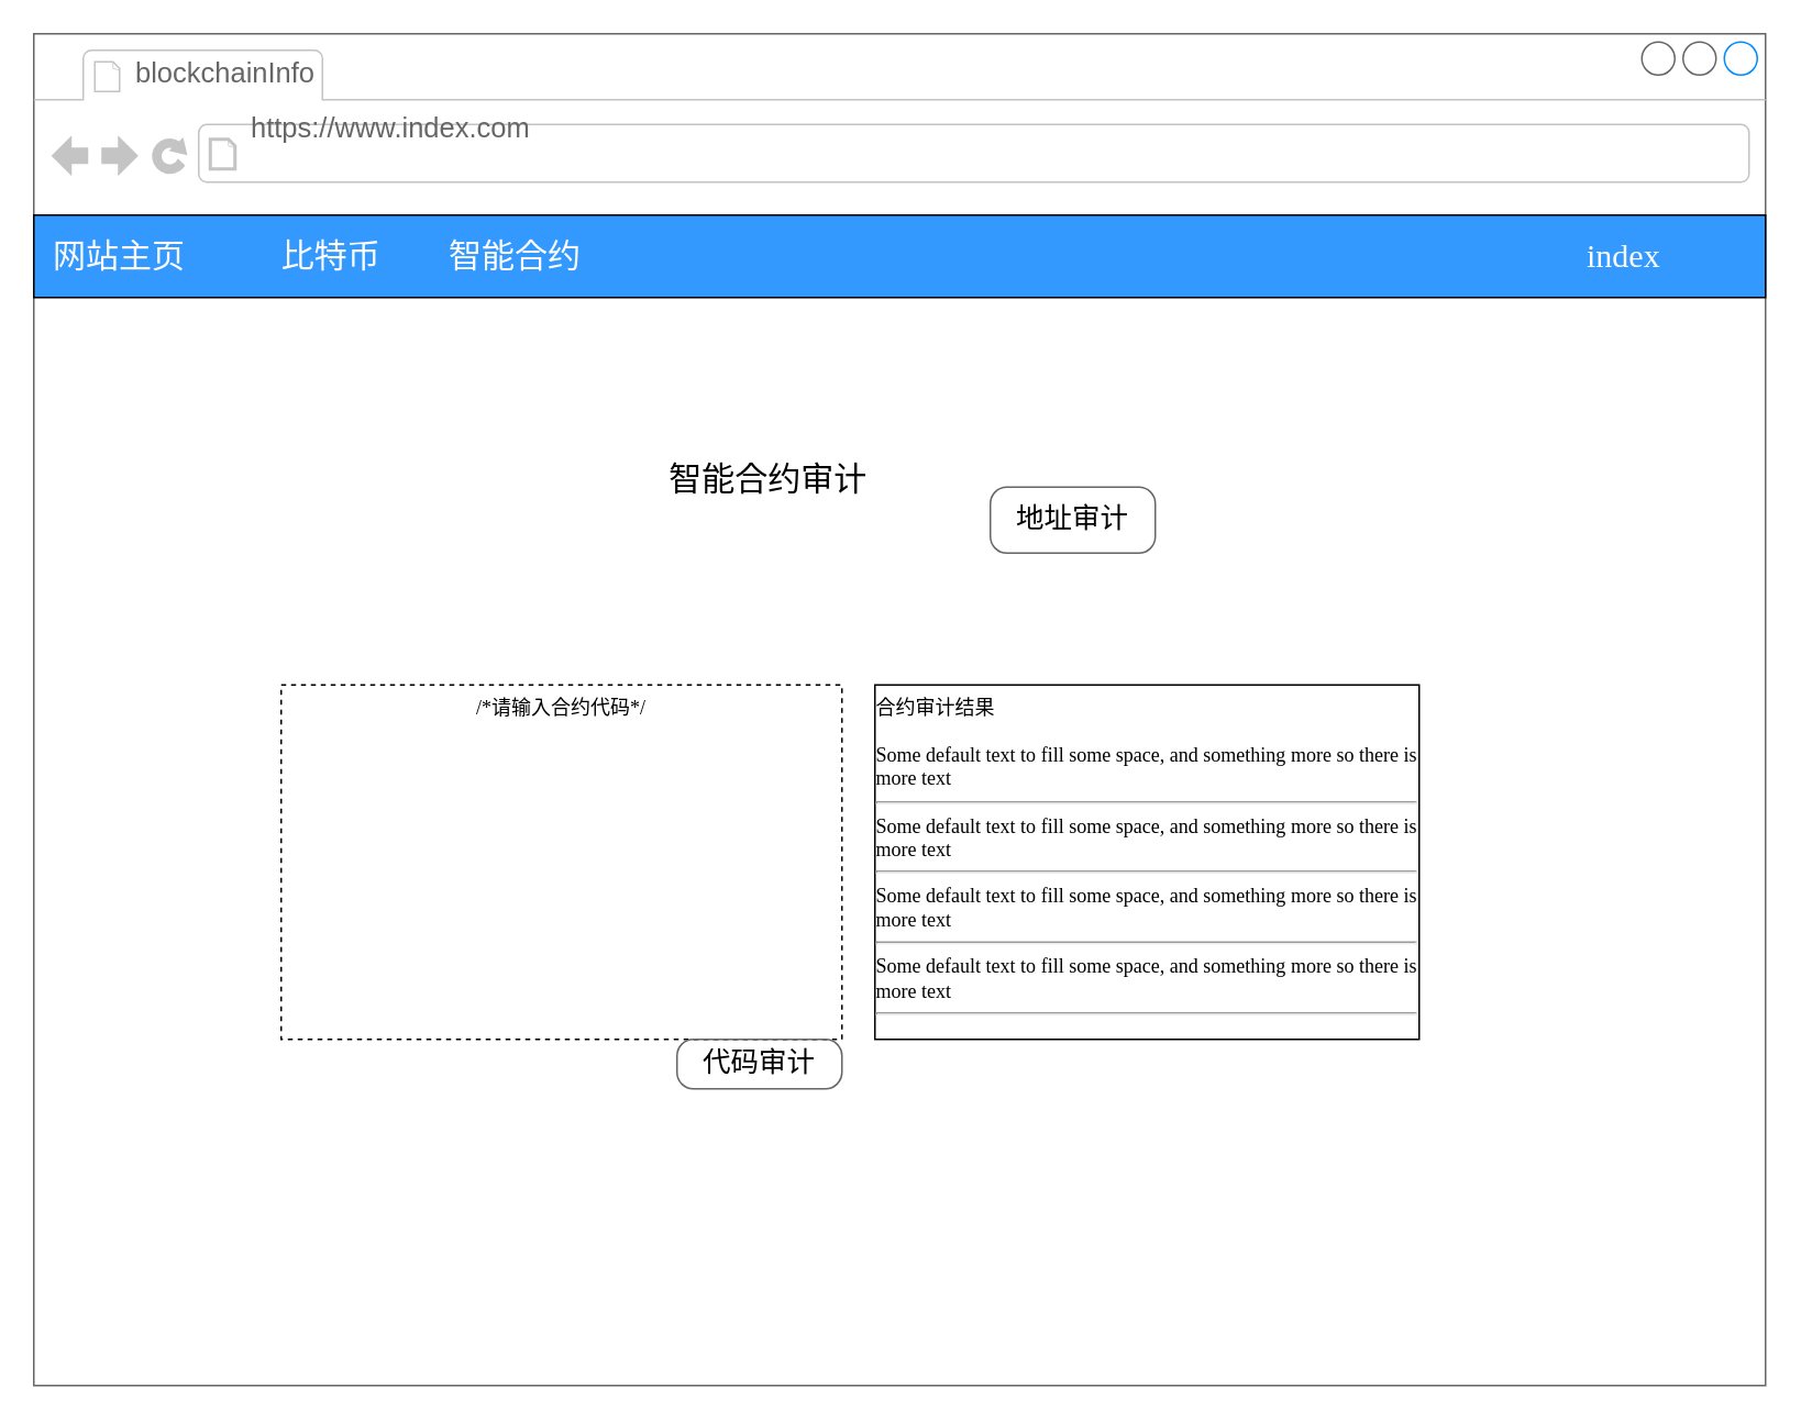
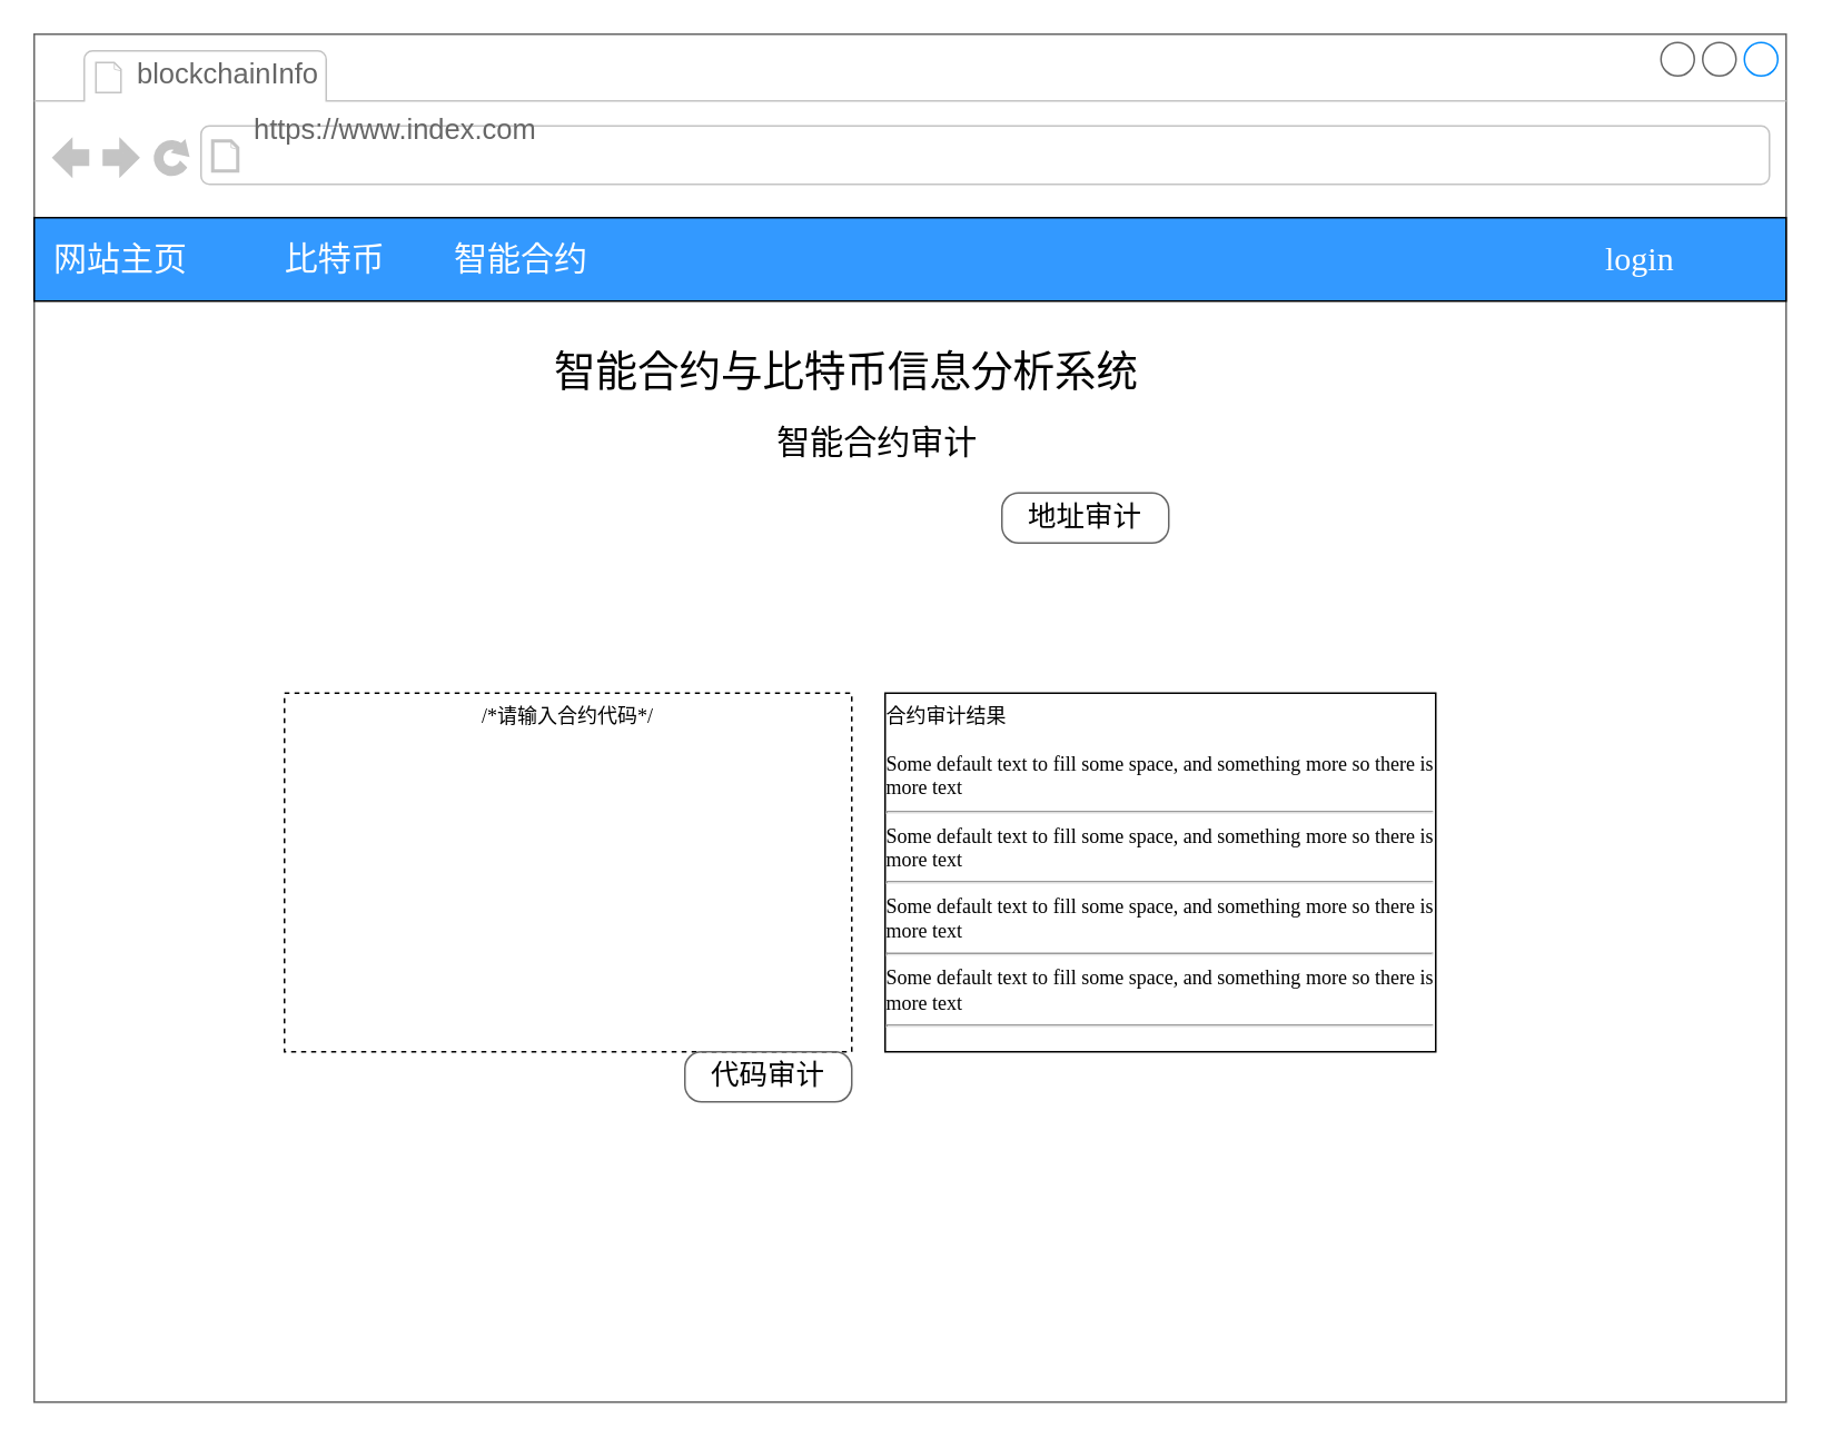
  <mxCell id="0" />
  <mxCell id="1" parent="0" />
  <mxCell id="2" value="" style="strokeWidth=1;shadow=0;dashed=0;align=center;html=1;shape=mxgraph.mockup.containers.browserWindow;rSize=0;strokeColor=#666666;mainText=,;recursiveResize=0;rounded=0;labelBackgroundColor=none;fontFamily=Verdana;fontSize=14;fontColor=#FFFFFF;" parent="1" vertex="1"><mxGeometry x="20" y="20" width="1050" height="820" as="geometry" /></mxCell>
  <mxCell id="3" value="blockchainInfo" style="strokeWidth=1;shadow=0;dashed=0;align=center;html=1;shape=mxgraph.mockup.containers.anchor;fontSize=17;fontColor=#666666;align=left;" parent="2" vertex="1"><mxGeometry x="60" y="12" width="110" height="26" as="geometry" /></mxCell>
  <mxCell id="4" value="https://www.index.com" style="strokeWidth=1;shadow=0;dashed=0;align=center;html=1;shape=mxgraph.mockup.containers.anchor;rSize=0;fontSize=17;fontColor=#666666;align=left;" parent="2" vertex="1"><mxGeometry x="130" y="45" width="250" height="26" as="geometry" /></mxCell>
- <mxCell id="6" value="智能合约审计" style="text;html=1;points=[];align=center;verticalAlign=top;spacingTop=-4;fontSize=20;fontFamily=Verdana" parent="2" vertex="1"><mxGeometry x="360" y="255" width="170" height="30" as="geometry" /></mxCell>
+ <mxCell id="5" value="&lt;font style=&quot;font-size: 25px&quot;&gt;智能合约与比特币信息分析系统&lt;/font&gt;" style="text;html=1;points=[];align=left;verticalAlign=top;spacingTop=-4;fontSize=30;fontFamily=Verdana" parent="2" vertex="1"><mxGeometry x="310" y="180" width="420" height="50" as="geometry" /></mxCell>
+ <mxCell id="6" value="智能合约审计" style="text;html=1;points=[];align=center;verticalAlign=top;spacingTop=-4;fontSize=20;fontFamily=Verdana" parent="2" vertex="1"><mxGeometry x="420" y="230" width="170" height="30" as="geometry" /></mxCell>
  <mxCell id="7" value="&lt;div style=&quot;text-align: justify&quot;&gt;&lt;span&gt;合约审计结果&lt;/span&gt;&lt;/div&gt;&lt;div style=&quot;text-align: justify&quot;&gt;&lt;span&gt;&lt;br&gt;&lt;/span&gt;&lt;/div&gt;&lt;div style=&quot;text-align: justify&quot;&gt;&lt;span&gt;Some default text to fill some space, and&amp;nbsp;&lt;/span&gt;&lt;span&gt;something more so there is more text&lt;/span&gt;&lt;/div&gt;&lt;div style=&quot;text-align: justify&quot;&gt;&lt;hr id=&quot;null&quot; style=&quot;text-align: justify&quot;&gt;&lt;span&gt;&lt;div style=&quot;text-align: justify&quot;&gt;&lt;span&gt;Some default text to fill some space, and&amp;nbsp;&lt;/span&gt;&lt;span&gt;something more so there is more text&lt;/span&gt;&lt;/div&gt;&lt;/span&gt;&lt;/div&gt;&lt;hr id=&quot;null&quot; style=&quot;text-align: justify&quot;&gt;&lt;span&gt;&lt;div style=&quot;text-align: justify&quot;&gt;&lt;span&gt;Some default text to fill some space, and&amp;nbsp;&lt;/span&gt;&lt;span&gt;something more so there is more text&lt;/span&gt;&lt;/div&gt;&lt;/span&gt;&lt;hr id=&quot;null&quot; style=&quot;text-align: justify&quot;&gt;&lt;span&gt;&lt;div style=&quot;text-align: justify&quot;&gt;&lt;span&gt;Some default text to fill some space, and&amp;nbsp;&lt;/span&gt;&lt;span&gt;something more so there is more text&lt;/span&gt;&lt;/div&gt;&lt;/span&gt;&lt;hr id=&quot;null&quot; style=&quot;text-align: left&quot;&gt;" style="whiteSpace=wrap;html=1;rounded=0;shadow=0;labelBackgroundColor=none;strokeWidth=1;fontFamily=Verdana;fontSize=12;align=center;verticalAlign=top;" parent="2" vertex="1"><mxGeometry x="510" y="395" width="330" height="215" as="geometry" /></mxCell>
  <mxCell id="8" value="" style="rounded=0;whiteSpace=wrap;html=1;fillColor=#3399FF;" vertex="1" parent="2"><mxGeometry y="110" width="1050" height="50" as="geometry" /></mxCell>
  <mxCell id="9" value="&lt;font style=&quot;font-size: 20px;&quot; color=&quot;#ffffff&quot;&gt;网站主页&lt;/font&gt;" style="text;html=1;points=[];align=left;verticalAlign=top;spacingTop=-4;fontSize=20;fontFamily=Verdana" vertex="1" parent="2"><mxGeometry x="10" y="120" width="100" height="45" as="geometry" /></mxCell>
  <mxCell id="10" value="&lt;font style=&quot;font-size: 20px;&quot; color=&quot;#ffffff&quot;&gt;比特币&lt;/font&gt;" style="text;html=1;points=[];align=center;verticalAlign=top;spacingTop=-4;fontSize=20;fontFamily=Verdana" vertex="1" parent="2"><mxGeometry x="130" y="120" width="100" height="45" as="geometry" /></mxCell>
  <mxCell id="11" value="&lt;font color=&quot;#ffffff&quot; style=&quot;font-size: 20px;&quot;&gt;&lt;span style=&quot;font-size: 20px;&quot;&gt;智能合约&lt;/span&gt;&lt;/font&gt;" style="text;html=1;points=[];align=left;verticalAlign=top;spacingTop=-4;fontSize=20;fontFamily=Verdana" vertex="1" parent="2"><mxGeometry x="250" y="120" width="100" height="45" as="geometry" /></mxCell>
  <mxCell id="12" value="&lt;div style=&quot;text-align: left&quot;&gt;/*请输入合约代码*/&lt;/div&gt;&lt;span&gt;&lt;div style=&quot;text-align: justify&quot;&gt;&lt;/div&gt;&lt;/span&gt;" style="whiteSpace=wrap;html=1;rounded=0;shadow=0;labelBackgroundColor=none;strokeWidth=1;fontFamily=Verdana;fontSize=12;align=center;verticalAlign=top;dashed=1;" vertex="1" parent="2"><mxGeometry x="150" y="395" width="340" height="215" as="geometry" /></mxCell>
- <mxCell id="13" value="地址审计" style="strokeWidth=1;shadow=0;dashed=0;align=center;html=1;shape=mxgraph.mockup.buttons.button;strokeColor=#666666;mainText=;buttonStyle=round;fontSize=17;fontStyle=0;fillColor=none;whiteSpace=wrap;rounded=0;labelBackgroundColor=none;" vertex="1" parent="2"><mxGeometry x="580" y="275" width="100" height="40" as="geometry" /></mxCell>
+ <mxCell id="13" value="地址审计" style="strokeWidth=1;shadow=0;dashed=0;align=center;html=1;shape=mxgraph.mockup.buttons.button;strokeColor=#666666;mainText=;buttonStyle=round;fontSize=17;fontStyle=0;fillColor=none;whiteSpace=wrap;rounded=0;labelBackgroundColor=none;" vertex="1" parent="2"><mxGeometry x="580" y="275" width="100" height="30" as="geometry" /></mxCell>
  <mxCell id="14" value="代码审计" style="strokeWidth=1;shadow=0;dashed=0;align=center;html=1;shape=mxgraph.mockup.buttons.button;strokeColor=#666666;mainText=;buttonStyle=round;fontSize=17;fontStyle=0;fillColor=none;whiteSpace=wrap;rounded=0;labelBackgroundColor=none;" vertex="1" parent="2"><mxGeometry x="390" y="610" width="100" height="30" as="geometry" /></mxCell>
- <mxCell id="15" value="&lt;font color=&quot;#ffffff&quot;&gt;index&lt;/font&gt;" style="text;html=1;points=[];align=left;verticalAlign=top;spacingTop=-4;fontSize=20;fontFamily=Verdana" vertex="1" parent="2"><mxGeometry x="940" y="120" width="100" height="45" as="geometry" /></mxCell>
+ <mxCell id="15" value="&lt;font color=&quot;#ffffff&quot;&gt;login&lt;/font&gt;" style="text;html=1;points=[];align=left;verticalAlign=top;spacingTop=-4;fontSize=20;fontFamily=Verdana" vertex="1" parent="2"><mxGeometry x="940" y="120" width="100" height="45" as="geometry" /></mxCell>
